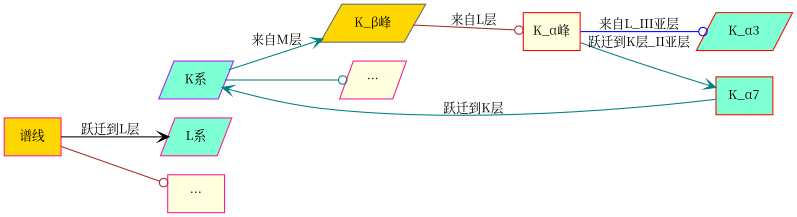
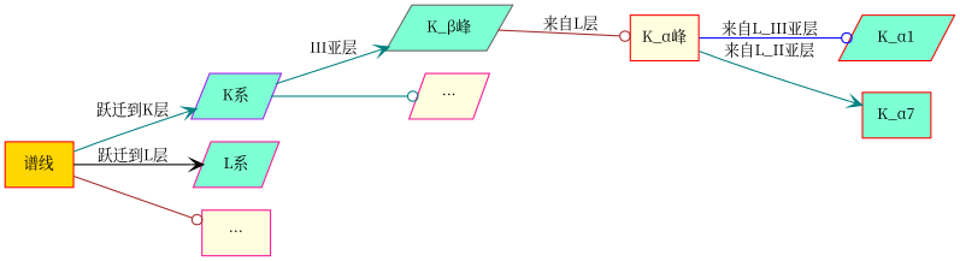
  digraph {
    rankdir=LR
    node [color=red fillcolor=aquamarine fontname="Noto serif CJK SC" fontsize=12 shape=parallelogram style=filled]
    edge [arrowhead=vee color=teal fontname="Noto serif CJK SC" fontsize=12]
-   n1 [color=deeppink fillcolor=gold label="谱线" shape=box]
+   n1 [fillcolor=gold label="谱线" shape=box]
    n2 [color=purple label="K系"]
    "L系" [color=deeppink]
    "  ···  " [color=deeppink fillcolor=lightyellow shape=box]
-   "K_β峰" [color=gray40 fillcolor=gold]
+   "K_β峰" [color=gray40]
    " ··· " [color=deeppink fillcolor=lightyellow]
    n7 [fillcolor=lightyellow label="K_α峰" shape=box]
-   n8 [label="K_α3"]
+   n8 [label="K_α1"]
    n9 [label="K_α7" shape=box]
-   n9 -> n2 [label="跃迁到K层"]
+   n1 -> n2 [label="跃迁到K层"]
    n1 -> "L系" [color=black label="跃迁到L层"]
    n1 -> "  ···  " [arrowhead=odot color=brown]
-   n2 -> "K_β峰" [label="来自M层"]
+   n2 -> "K_β峰" [label="III亚层"]
    n2 -> " ··· " [arrowhead=odot]
    "K_β峰" -> n7 [arrowhead=odot color=brown label="来自L层"]
    n7 -> n8 [arrowhead=odot color=blue label="来自L_III亚层"]
-   n7 -> n9 [label="跃迁到K层_II亚层"]
+   n7 -> n9 [label="来自L_II亚层"]
  }
